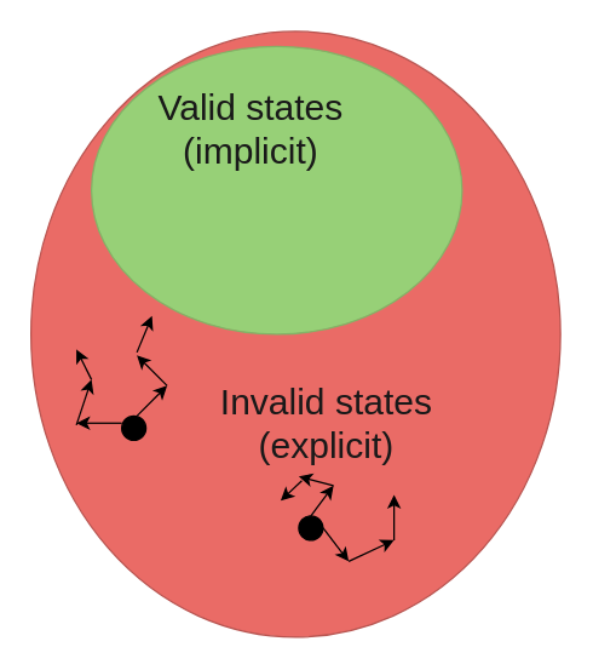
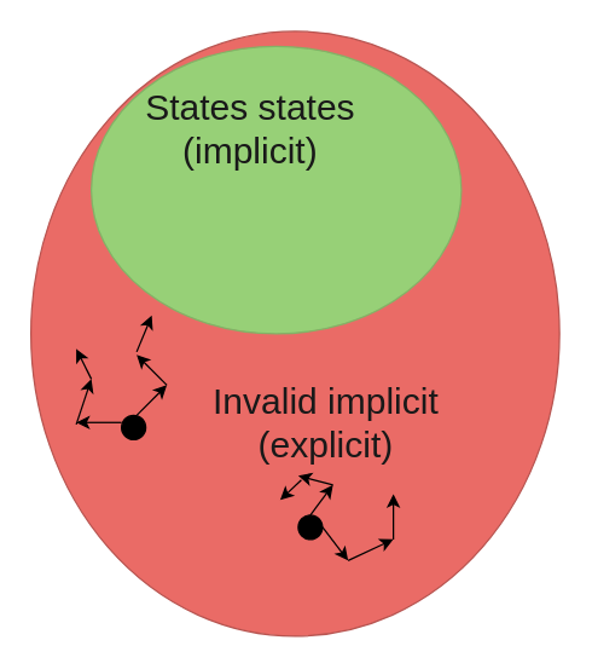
  <mxCell id="0" />
  <mxCell id="1" parent="0" />
  <mxCell id="2" value="Valid&lt;br&gt;States" style="text;fontSize=24;align=center;verticalAlign=middle;html=1;fontColor=#191919;" parent="1" vertex="1"><mxGeometry x="70" y="60" width="190" height="70" as="geometry" /></mxCell>
  <mxCell id="3" value="" style="ellipse;strokeColor=#b85450;html=1;fillColor=#EA6B66;movable=0;resizable=0;rotatable=0;deletable=0;editable=0;connectable=0;" parent="1" vertex="1"><mxGeometry x="20" y="20" width="350" height="400" as="geometry" /></mxCell>
  <mxCell id="4" value="" style="ellipse;strokeColor=#82b366;html=1;fillColor=#97D077;movable=0;resizable=0;rotatable=0;deletable=0;editable=0;connectable=0;" parent="1" vertex="1"><mxGeometry x="60" y="30" width="245" height="190" as="geometry" /></mxCell>
- <mxCell id="5" value="Invalid states&lt;br&gt;(explicit)" style="text;fontSize=24;align=center;verticalAlign=middle;html=1;fontColor=#191919;" parent="1" vertex="1"><mxGeometry x="120" y="244" width="190" height="70" as="geometry" /></mxCell>
- <mxCell id="6" value="Valid states&lt;br&gt;(implicit)" style="text;fontSize=24;align=center;verticalAlign=middle;html=1;fontColor=#191919;" parent="1" vertex="1"><mxGeometry x="70" y="50" width="190" height="70" as="geometry" /></mxCell>
+ <mxCell id="5" value="Invalid implicit&lt;br&gt;(explicit)" style="text;fontSize=24;align=center;verticalAlign=middle;html=1;fontColor=#191919;" parent="1" vertex="1"><mxGeometry x="120" y="244" width="190" height="70" as="geometry" /></mxCell>
+ <mxCell id="6" value="States states&lt;br&gt;(implicit)" style="text;fontSize=24;align=center;verticalAlign=middle;html=1;fontColor=#191919;" parent="1" vertex="1"><mxGeometry x="70" y="50" width="190" height="70" as="geometry" /></mxCell>
  <mxCell id="7" value="" style="endArrow=classic;html=1;" edge="1" parent="1"><mxGeometry width="50" height="50" relative="1" as="geometry"><mxPoint x="205" y="340" as="sourcePoint" /><mxPoint x="220" y="320" as="targetPoint" /></mxGeometry></mxCell>
  <mxCell id="8" value="" style="endArrow=classic;html=1;" edge="1" parent="1"><mxGeometry width="50" height="50" relative="1" as="geometry"><mxPoint x="220" y="320" as="sourcePoint" /><mxPoint x="197" y="314" as="targetPoint" /></mxGeometry></mxCell>
  <mxCell id="9" value="" style="endArrow=classic;html=1;anchorPointDirection=0;exitX=0.416;exitY=1.039;exitDx=0;exitDy=0;exitPerimeter=0;" edge="1" parent="1" source="5"><mxGeometry width="50" height="50" relative="1" as="geometry"><mxPoint x="145" y="340" as="sourcePoint" /><mxPoint x="185" y="330" as="targetPoint" /></mxGeometry></mxCell>
  <mxCell id="10" value="" style="endArrow=classic;html=1;" edge="1" parent="1"><mxGeometry width="50" height="50" relative="1" as="geometry"><mxPoint x="213" y="347.71" as="sourcePoint" /><mxPoint x="230" y="370" as="targetPoint" /></mxGeometry></mxCell>
  <mxCell id="11" value="" style="endArrow=classic;html=1;" edge="1" parent="1"><mxGeometry width="50" height="50" relative="1" as="geometry"><mxPoint x="230" y="370" as="sourcePoint" /><mxPoint x="260" y="356" as="targetPoint" /></mxGeometry></mxCell>
  <mxCell id="12" value="" style="endArrow=classic;html=1;" edge="1" parent="1"><mxGeometry width="50" height="50" relative="1" as="geometry"><mxPoint x="260" y="356" as="sourcePoint" /><mxPoint x="260" y="326" as="targetPoint" /></mxGeometry></mxCell>
  <mxCell id="13" value="" style="endArrow=classic;html=1;" edge="1" parent="1"><mxGeometry width="50" height="50" relative="1" as="geometry"><mxPoint x="90" y="274" as="sourcePoint" /><mxPoint x="110" y="254" as="targetPoint" /></mxGeometry></mxCell>
  <mxCell id="14" value="" style="endArrow=classic;html=1;" edge="1" parent="1"><mxGeometry width="50" height="50" relative="1" as="geometry"><mxPoint x="60" y="250" as="sourcePoint" /><mxPoint x="50" y="230" as="targetPoint" /></mxGeometry></mxCell>
  <mxCell id="15" value="" style="endArrow=classic;html=1;" edge="1" parent="1"><mxGeometry width="50" height="50" relative="1" as="geometry"><mxPoint x="80" y="278.71" as="sourcePoint" /><mxPoint x="50" y="278.71" as="targetPoint" /></mxGeometry></mxCell>
  <mxCell id="16" value="" style="endArrow=classic;html=1;" edge="1" parent="1"><mxGeometry width="50" height="50" relative="1" as="geometry"><mxPoint x="50" y="280" as="sourcePoint" /><mxPoint x="60" y="250" as="targetPoint" /></mxGeometry></mxCell>
  <mxCell id="17" value="" style="endArrow=classic;html=1;" edge="1" parent="1"><mxGeometry width="50" height="50" relative="1" as="geometry"><mxPoint x="110" y="254" as="sourcePoint" /><mxPoint x="90" y="234" as="targetPoint" /></mxGeometry></mxCell>
  <mxCell id="18" value="" style="endArrow=classic;html=1;" edge="1" parent="1"><mxGeometry width="50" height="50" relative="1" as="geometry"><mxPoint x="90" y="232" as="sourcePoint" /><mxPoint x="100" y="208" as="targetPoint" /></mxGeometry></mxCell>
  <mxCell id="19" value="" style="ellipse;whiteSpace=wrap;html=1;aspect=fixed;fillColor=#000000;" vertex="1" parent="1"><mxGeometry x="80" y="274" width="16" height="16" as="geometry" /></mxCell>
  <mxCell id="20" value="" style="ellipse;whiteSpace=wrap;html=1;aspect=fixed;fillColor=#000000;" vertex="1" parent="1"><mxGeometry x="197" y="340" width="16" height="16" as="geometry" /></mxCell>
